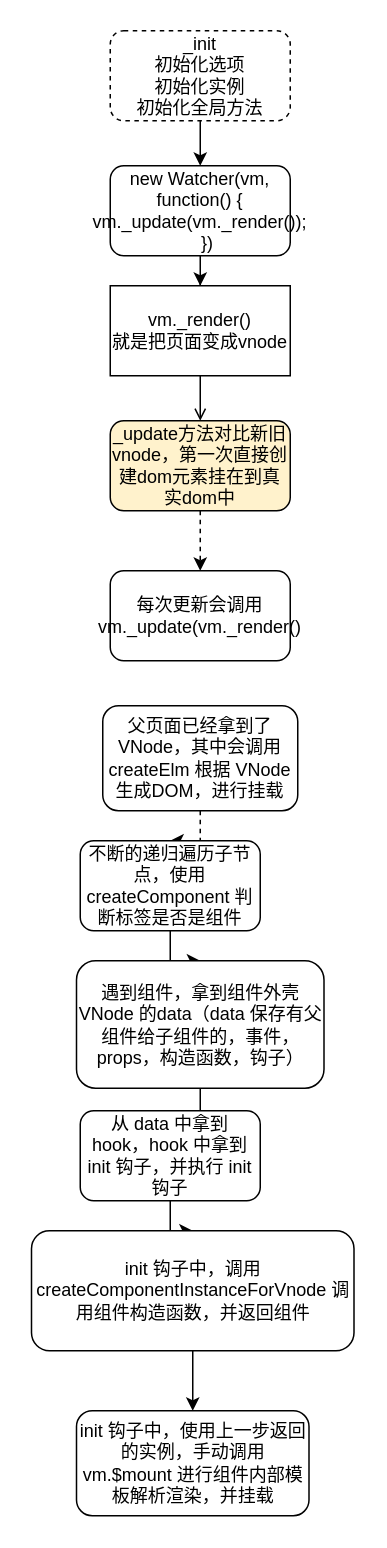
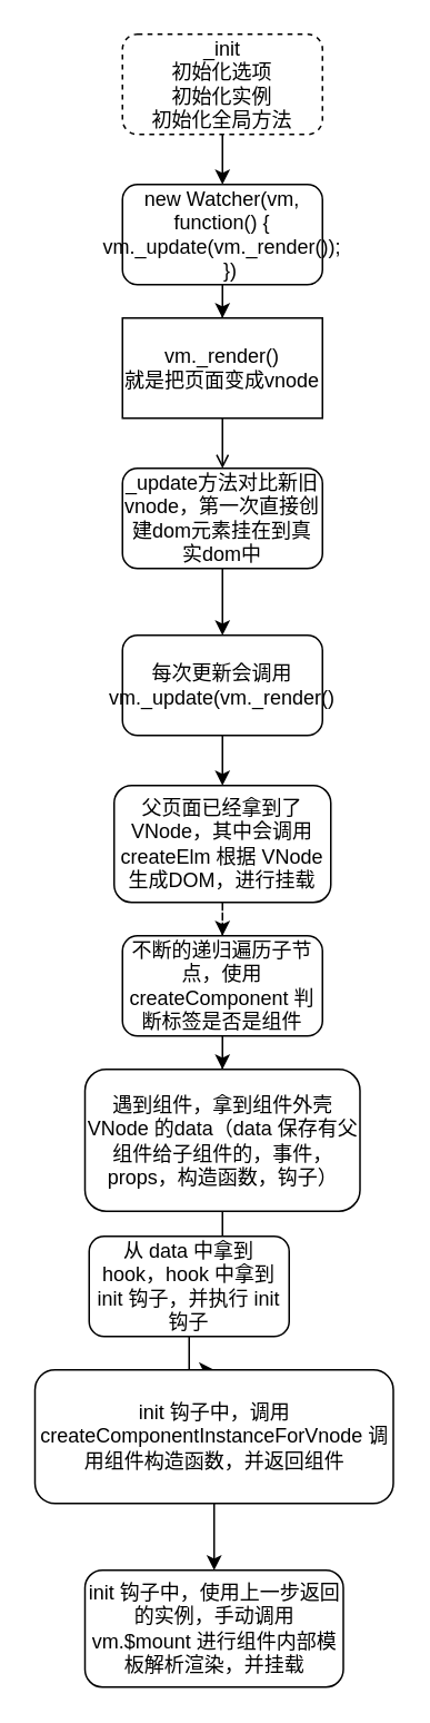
  <mxCell id="0" />
  <mxCell id="1" parent="0" />
  <mxCell id="2" value="" style="edgeStyle=orthogonalEdgeStyle;rounded=0;orthogonalLoop=1;jettySize=auto;html=1;" edge="1" parent="1" source="3" target="5"><mxGeometry relative="1" as="geometry" /></mxCell>
  <mxCell id="3" value="_init&lt;br&gt;初始化选项&lt;br&gt;初始化实例&lt;br&gt;初始化全局方法" style="rounded=1;whiteSpace=wrap;html=1;dashed=1;" vertex="1" parent="1"><mxGeometry x="73" y="20" width="120" height="60" as="geometry" /></mxCell>
  <mxCell id="4" value="" style="edgeStyle=orthogonalEdgeStyle;rounded=0;orthogonalLoop=1;jettySize=auto;html=1;" edge="1" parent="1" source="5" target="7"><mxGeometry relative="1" as="geometry" /></mxCell>
  <mxCell id="5" value="&lt;div&gt;new Watcher(vm, function() {&lt;/div&gt;&lt;div&gt;vm._update(vm._render());&lt;/div&gt;&lt;div&gt;&amp;nbsp; &amp;nbsp; })&amp;nbsp;&lt;/div&gt;" style="whiteSpace=wrap;html=1;rounded=1;" vertex="1" parent="1"><mxGeometry x="73" y="110" width="120" height="60" as="geometry" /></mxCell>
  <mxCell id="6" value="" style="edgeStyle=orthogonalEdgeStyle;rounded=0;orthogonalLoop=1;jettySize=auto;html=1;endArrow=open;" edge="1" parent="1" source="7" target="9"><mxGeometry relative="1" as="geometry" /></mxCell>
  <mxCell id="7" value="vm._render()&lt;br&gt;就是把页面变成vnode" style="whiteSpace=wrap;html=1;rounded=0;" vertex="1" parent="1"><mxGeometry x="73" y="190" width="120" height="60" as="geometry" /></mxCell>
- <mxCell id="8" value="" style="edgeStyle=orthogonalEdgeStyle;rounded=0;orthogonalLoop=1;jettySize=auto;html=1;dashed=1;" edge="1" parent="1" source="9" target="11"><mxGeometry relative="1" as="geometry" /></mxCell>
- <mxCell id="9" value="_update方法对比新旧vnode，第一次直接创建dom元素挂在到真实dom中" style="whiteSpace=wrap;html=1;rounded=1;fillColor=#fff2cc;" vertex="1" parent="1"><mxGeometry x="73" y="280" width="120" height="60" as="geometry" /></mxCell>
+ <mxCell id="8" value="" style="edgeStyle=orthogonalEdgeStyle;rounded=0;orthogonalLoop=1;jettySize=auto;html=1;" edge="1" parent="1" source="9" target="11"><mxGeometry relative="1" as="geometry" /></mxCell>
+ <mxCell id="9" value="_update方法对比新旧vnode，第一次直接创建dom元素挂在到真实dom中" style="whiteSpace=wrap;html=1;rounded=1;" vertex="1" parent="1"><mxGeometry x="73" y="280" width="120" height="60" as="geometry" /></mxCell>
+ <mxCell id="10" value="" style="edgeStyle=orthogonalEdgeStyle;rounded=0;orthogonalLoop=1;jettySize=auto;html=1;" edge="1" parent="1" source="11" target="13"><mxGeometry relative="1" as="geometry" /></mxCell>
  <mxCell id="11" value="每次更新会调用&lt;br&gt;vm._update(vm._render()&lt;br&gt;" style="whiteSpace=wrap;html=1;rounded=1;" vertex="1" parent="1"><mxGeometry x="73" y="380" width="120" height="60" as="geometry" /></mxCell>
  <mxCell id="12" value="" style="edgeStyle=orthogonalEdgeStyle;rounded=0;orthogonalLoop=1;jettySize=auto;html=1;dashed=1;" edge="1" parent="1" source="13" target="15"><mxGeometry relative="1" as="geometry" /></mxCell>
  <mxCell id="13" value="父页面已经拿到了 VNode，其中会调用 createElm 根据 VNode 生成DOM，进行挂载" style="whiteSpace=wrap;html=1;rounded=1;" vertex="1" parent="1"><mxGeometry x="68" y="470" width="130" height="70" as="geometry" /></mxCell>
  <mxCell id="14" value="" style="edgeStyle=orthogonalEdgeStyle;rounded=0;orthogonalLoop=1;jettySize=auto;html=1;" edge="1" parent="1" source="15" target="17"><mxGeometry relative="1" as="geometry" /></mxCell>
- <mxCell id="15" value="不断的递归遍历子节点，使用 createComponent 判断标签是否是组件" style="whiteSpace=wrap;html=1;rounded=1;" vertex="1" parent="1"><mxGeometry x="53" y="560" width="120" height="60" as="geometry" /></mxCell>
+ <mxCell id="15" value="不断的递归遍历子节点，使用 createComponent 判断标签是否是组件" style="whiteSpace=wrap;html=1;rounded=1;" vertex="1" parent="1"><mxGeometry x="73" y="560" width="120" height="60" as="geometry" /></mxCell>
  <mxCell id="16" value="" style="edgeStyle=orthogonalEdgeStyle;rounded=0;orthogonalLoop=1;jettySize=auto;html=1;" edge="1" parent="1" source="17" target="19"><mxGeometry relative="1" as="geometry" /></mxCell>
  <mxCell id="17" value="遇到组件，拿到组件外壳VNode 的data（data 保存有父组件给子组件的，事件，props，构造函数，钩子）" style="whiteSpace=wrap;html=1;rounded=1;" vertex="1" parent="1"><mxGeometry x="50.5" y="640" width="165" height="85" as="geometry" /></mxCell>
  <mxCell id="18" value="" style="edgeStyle=orthogonalEdgeStyle;rounded=0;orthogonalLoop=1;jettySize=auto;html=1;" edge="1" parent="1" source="19" target="21"><mxGeometry relative="1" as="geometry" /></mxCell>
  <mxCell id="19" value="从 data 中拿到 hook，hook 中拿到 init 钩子，并执行 init 钩子" style="whiteSpace=wrap;html=1;rounded=1;" vertex="1" parent="1"><mxGeometry x="53" y="740" width="120" height="60" as="geometry" /></mxCell>
  <mxCell id="20" value="" style="edgeStyle=orthogonalEdgeStyle;rounded=0;orthogonalLoop=1;jettySize=auto;html=1;" edge="1" parent="1" source="21" target="22"><mxGeometry relative="1" as="geometry" /></mxCell>
  <mxCell id="21" value="init 钩子中，调用 createComponentInstanceForVnode 调用组件构造函数，并返回组件" style="whiteSpace=wrap;html=1;rounded=1;" vertex="1" parent="1"><mxGeometry x="20.5" y="820" width="215" height="80" as="geometry" /></mxCell>
  <mxCell id="22" value="init 钩子中，使用上一步返回的实例，手动调用 vm.$mount 进行组件内部模板解析渲染，并挂载" style="whiteSpace=wrap;html=1;rounded=1;" vertex="1" parent="1"><mxGeometry x="50.5" y="940" width="155" height="70" as="geometry" /></mxCell>
